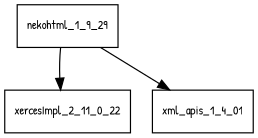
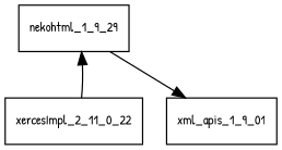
  digraph {
    fontname="Patrick Hand"
    node [fontname="Patrick Hand" fontsize=10.0 shape=box]
    edge [fontname="Patrick Hand"]
    n1 [label=nekohtml_1_9_29]
    xercesImpl_2_11_0_22
-   xml_apis_1_4_01
-   n1 -> xercesImpl_2_11_0_22
+   xml_apis_1_4_01 [label=xml_apis_1_9_01]
+   xercesImpl_2_11_0_22 -> n1
    n1 -> xml_apis_1_4_01
  }
